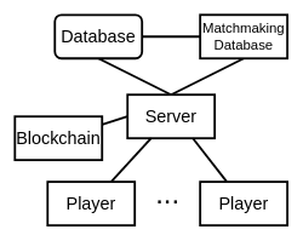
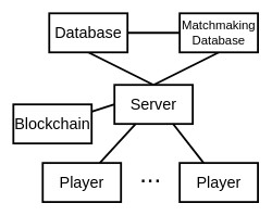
  <mxCell id="0" />
  <mxCell id="1" parent="0" />
  <mxCell id="2" style="rounded=0;orthogonalLoop=1;jettySize=auto;html=1;entryX=0;entryY=0.5;entryDx=0;entryDy=0;endArrow=none;endFill=0;strokeWidth=3;" parent="1" source="4" target="6" edge="1"><mxGeometry relative="1" as="geometry" /></mxCell>
  <mxCell id="3" style="rounded=0;orthogonalLoop=1;jettySize=auto;html=1;entryX=0.5;entryY=0;entryDx=0;entryDy=0;endArrow=none;endFill=0;strokeWidth=3;exitX=0.5;exitY=1;exitDx=0;exitDy=0;" parent="1" source="4" target="7" edge="1"><mxGeometry relative="1" as="geometry" /></mxCell>
- <mxCell id="4" value="&lt;font style=&quot;font-size: 24px&quot;&gt;Database&lt;/font&gt;" style="whiteSpace=wrap;html=1;strokeWidth=3;rounded=1;" parent="1" vertex="1"><mxGeometry x="75" y="20" width="120" height="60" as="geometry" /></mxCell>
+ <mxCell id="4" value="&lt;font style=&quot;font-size: 24px&quot;&gt;Database&lt;/font&gt;" style="rounded=0;whiteSpace=wrap;html=1;strokeWidth=3;" parent="1" vertex="1"><mxGeometry x="75" y="20" width="120" height="60" as="geometry" /></mxCell>
  <mxCell id="5" style="rounded=0;orthogonalLoop=1;jettySize=auto;html=1;entryX=0.5;entryY=0;entryDx=0;entryDy=0;elbow=vertical;endArrow=none;endFill=0;strokeWidth=3;exitX=0.5;exitY=1;exitDx=0;exitDy=0;" parent="1" source="6" target="7" edge="1"><mxGeometry relative="1" as="geometry" /></mxCell>
  <mxCell id="6" value="&lt;font style=&quot;font-size: 19px&quot;&gt;Matchmaking Database&lt;/font&gt;" style="rounded=0;whiteSpace=wrap;html=1;strokeWidth=3;" parent="1" vertex="1"><mxGeometry x="275" y="20" width="120" height="60" as="geometry" /></mxCell>
  <mxCell id="7" value="&lt;font style=&quot;font-size: 24px&quot;&gt;Server&lt;/font&gt;" style="rounded=0;whiteSpace=wrap;html=1;strokeWidth=3;" parent="1" vertex="1"><mxGeometry x="175" y="130" width="120" height="60" as="geometry" /></mxCell>
  <mxCell id="8" style="edgeStyle=none;rounded=0;orthogonalLoop=1;jettySize=auto;html=1;entryX=0;entryY=0.5;entryDx=0;entryDy=0;endArrow=none;endFill=0;strokeWidth=3;" parent="1" source="9" target="7" edge="1"><mxGeometry relative="1" as="geometry" /></mxCell>
  <mxCell id="9" value="&lt;font style=&quot;font-size: 24px&quot;&gt;Blockchain&lt;/font&gt;" style="rounded=0;whiteSpace=wrap;html=1;strokeWidth=3;" parent="1" vertex="1"><mxGeometry x="20" y="160" width="120" height="60" as="geometry" /></mxCell>
  <mxCell id="10" style="edgeStyle=none;rounded=0;orthogonalLoop=1;jettySize=auto;html=1;endArrow=none;endFill=0;strokeWidth=3;" parent="1" source="11" target="7" edge="1"><mxGeometry relative="1" as="geometry" /></mxCell>
  <mxCell id="11" value="&lt;font style=&quot;font-size: 24px&quot;&gt;Player&lt;/font&gt;" style="rounded=0;whiteSpace=wrap;html=1;strokeWidth=3;" parent="1" vertex="1"><mxGeometry x="65" y="250" width="120" height="60" as="geometry" /></mxCell>
  <mxCell id="12" style="edgeStyle=none;rounded=0;orthogonalLoop=1;jettySize=auto;html=1;entryX=0.75;entryY=1;entryDx=0;entryDy=0;endArrow=none;endFill=0;strokeWidth=3;" parent="1" source="13" target="7" edge="1"><mxGeometry relative="1" as="geometry" /></mxCell>
  <mxCell id="13" value="&lt;font style=&quot;font-size: 24px&quot;&gt;Player&lt;/font&gt;" style="rounded=0;whiteSpace=wrap;html=1;strokeWidth=3;" parent="1" vertex="1"><mxGeometry x="275" y="250" width="120" height="60" as="geometry" /></mxCell>
  <mxCell id="14" value="&lt;font style=&quot;font-size: 40px&quot;&gt;...&lt;/font&gt;" style="text;html=1;resizable=0;points=[];autosize=1;align=center;verticalAlign=top;spacingTop=-4;" parent="1" vertex="1"><mxGeometry x="205" y="240" width="50" height="30" as="geometry" /></mxCell>
